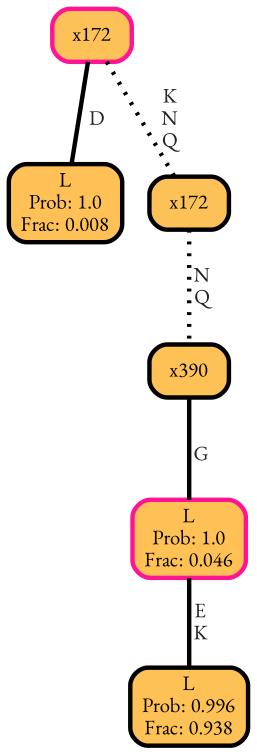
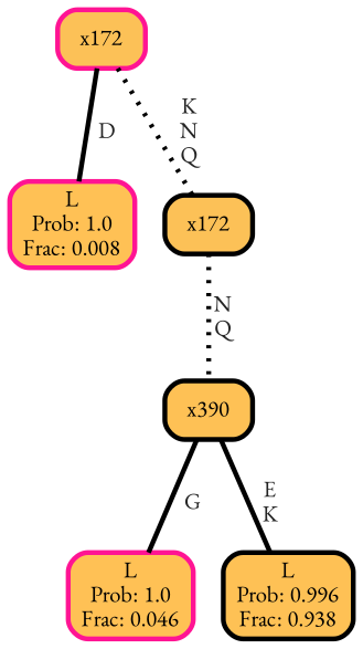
  graph {
    fontname="EB Garamond"
    ranksep="0 equally"
    splines=straight
    node [color=black fillcolor="#ffc155" fontcolor=black fontname="EB Garamond" penwidth=3 shape=box style="filled, rounded"]
    edge [color=black fontcolor=grey14 fontname="EB Garamond" fontweight=bold penwidth=3 style=bold]
-   n1 [label="L\nProb: 1.0\nFrac: 0.008"]
+   n1 [color=deeppink label="L\nProb: 1.0\nFrac: 0.008"]
    n2 [color=deeppink fillcolor="#fcc157" label=x172]
    n3 [fillcolor="#fcc157" label=x172]
    n4 [fillcolor="#fec155" label=x390]
    n5 [color=deeppink label="L\nProb: 1.0\nFrac: 0.046"]
    n6 [fillcolor="#fec155" label="L\nProb: 0.996\nFrac: 0.938"]
    subgraph sub_1 {
      rank=same
    }
    n2 -- n1 [label=" D"]
    n2 -- n3 [label=" K\n N\n Q" style=dotted]
    n3 -- n4 [label=" N\n Q" style=dotted]
    n4 -- n5 [label=" G"]
-   n5 -- n6 [label=" E\n K"]
+   n4 -- n6 [label=" E\n K"]
  }
